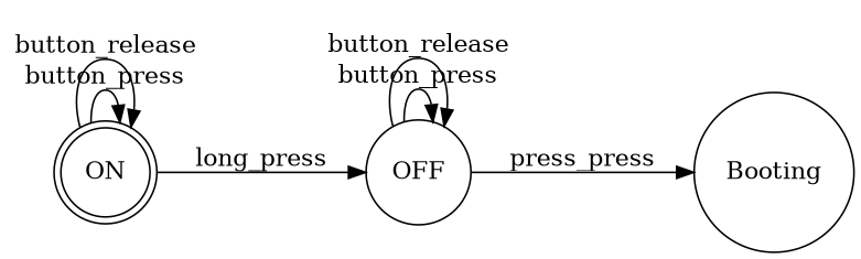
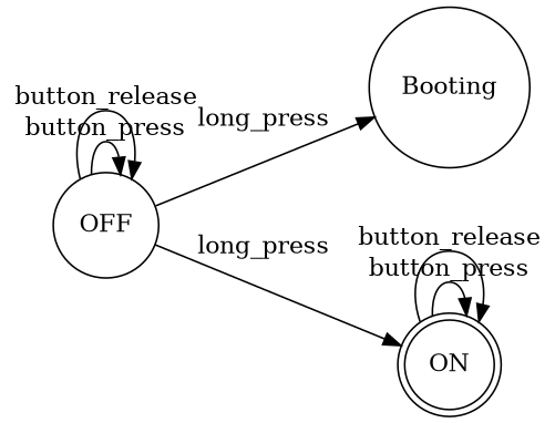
  digraph {
    rankdir=LR
    node [shape=circle]
    OFF
    Booting
    ON [shape=doublecircle]
    OFF -> OFF [label=" button_press "]
    OFF -> OFF [label=" button_release "]
-   OFF -> Booting [label=" press_press "]
-   ON -> OFF [label=" long_press "]
+   OFF -> Booting [label=" long_press "]
+   OFF -> ON [label=" long_press "]
    ON -> ON [label=" button_press "]
    ON -> ON [label=" button_release "]
  }
